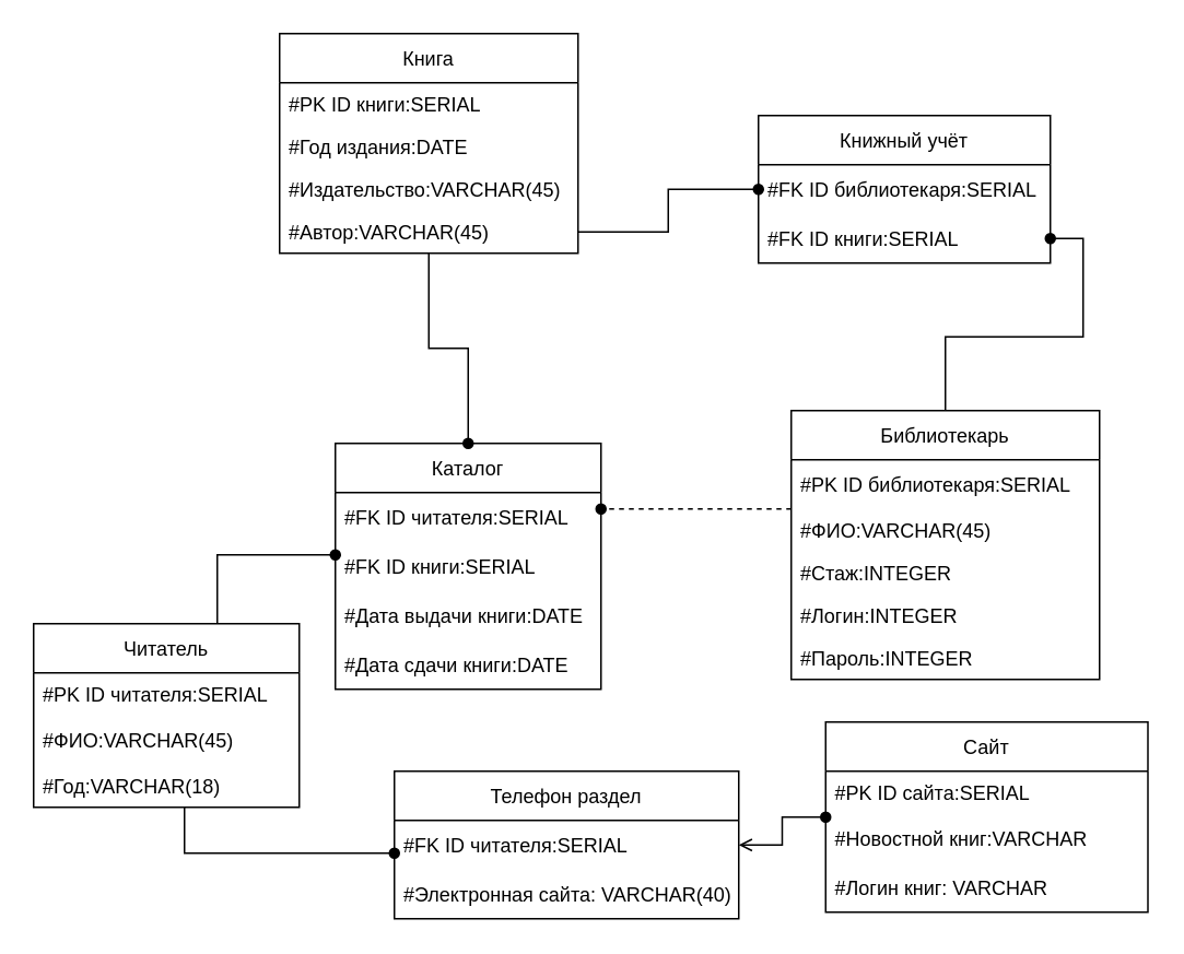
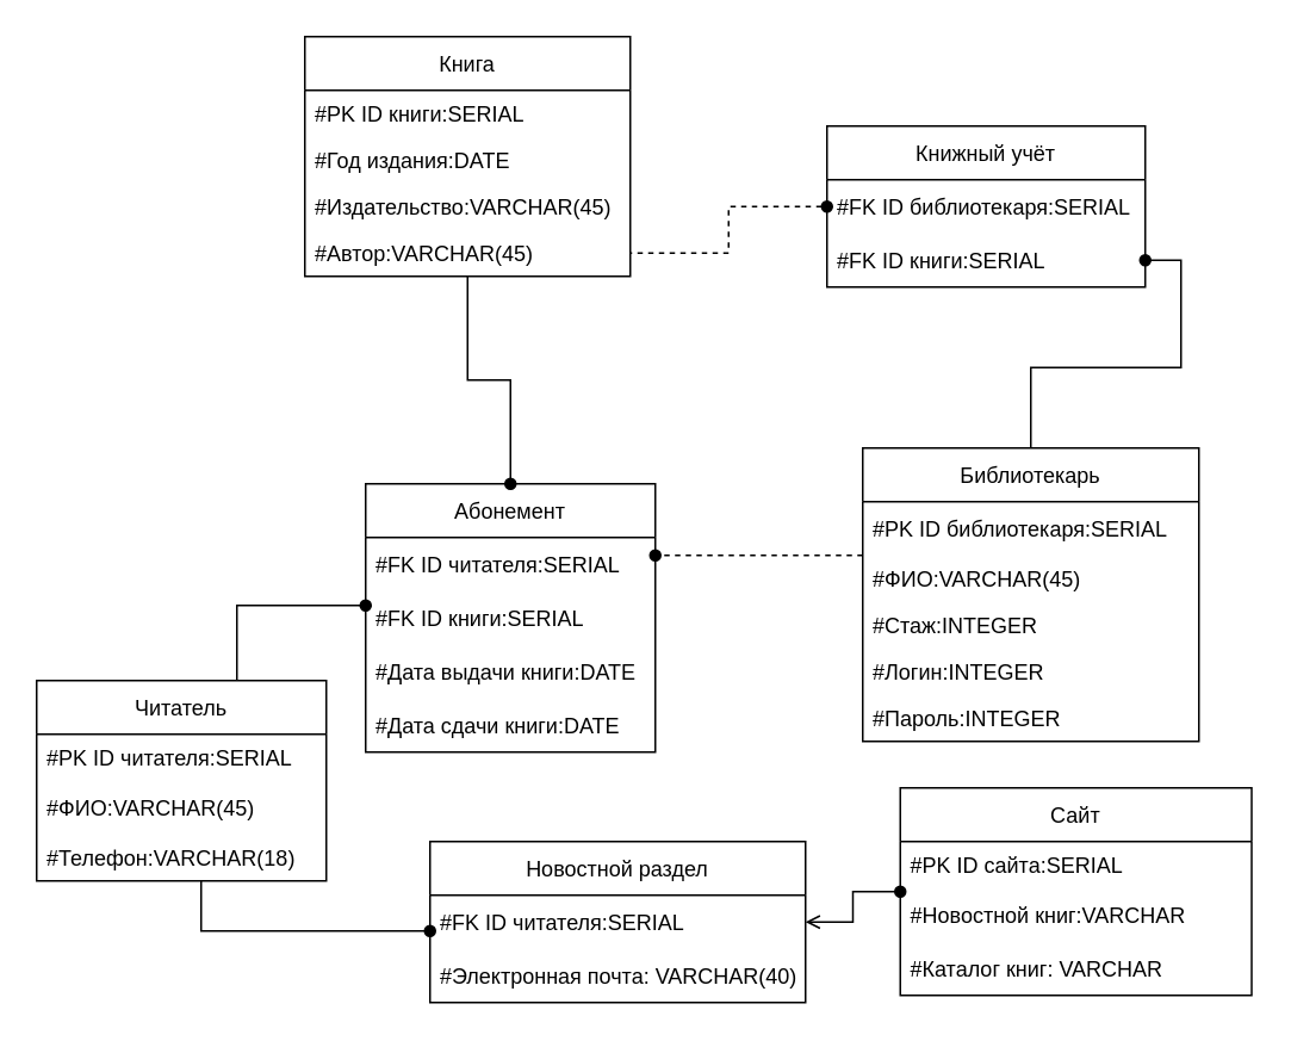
  <mxCell id="0" />
  <mxCell id="1" parent="0" />
  <mxCell id="2" value="" style="edgeStyle=orthogonalEdgeStyle;rounded=0;orthogonalLoop=1;jettySize=auto;html=1;endArrow=oval;endFill=1;startArrow=none;startFill=0;" parent="1" source="17" target="30" edge="1"><mxGeometry relative="1" as="geometry"><mxPoint x="210" y="540" as="targetPoint" /><Array as="points"><mxPoint x="112" y="520" /></Array><mxPoint x="182" y="500" as="sourcePoint" /></mxGeometry></mxCell>
  <mxCell id="3" value="" style="edgeStyle=orthogonalEdgeStyle;rounded=0;orthogonalLoop=1;jettySize=auto;html=1;endArrow=oval;endFill=1;startArrow=none;startFill=0;dashed=1;" parent="1" source="19" target="25" edge="1"><mxGeometry relative="1" as="geometry"><Array as="points"><mxPoint x="462" y="310" /><mxPoint x="462" y="310" /></Array><mxPoint x="472" y="315.034" as="sourcePoint" /><mxPoint x="362" y="310" as="targetPoint" /></mxGeometry></mxCell>
  <mxCell id="4" value="" style="edgeStyle=orthogonalEdgeStyle;rounded=0;orthogonalLoop=1;jettySize=auto;html=1;endArrow=none;endFill=0;startArrow=oval;startFill=1;" parent="1" source="25" target="14" edge="1"><mxGeometry relative="1" as="geometry"><Array as="points"><mxPoint x="132" y="338" /></Array><mxPoint x="202" y="338" as="sourcePoint" /><mxPoint x="132" y="405" as="targetPoint" /></mxGeometry></mxCell>
- <mxCell id="5" value="" style="edgeStyle=orthogonalEdgeStyle;rounded=0;orthogonalLoop=1;jettySize=auto;html=1;startArrow=oval;startFill=1;endArrow=none;endFill=0;" parent="1" source="6" target="13" edge="1"><mxGeometry relative="1" as="geometry" /></mxCell>
+ <mxCell id="5" value="" style="edgeStyle=orthogonalEdgeStyle;rounded=0;orthogonalLoop=1;jettySize=auto;html=1;startArrow=oval;startFill=1;endArrow=none;endFill=0;dashed=1;" parent="1" source="6" target="13" edge="1"><mxGeometry relative="1" as="geometry" /></mxCell>
  <mxCell id="6" value="Книжный учёт" style="swimlane;fontStyle=0;childLayout=stackLayout;horizontal=1;startSize=30;horizontalStack=0;resizeParent=1;resizeParentMax=0;resizeLast=0;collapsible=1;marginBottom=0;" parent="1" vertex="1"><mxGeometry x="462" y="70" width="178" height="90" as="geometry" /></mxCell>
  <mxCell id="7" value="#FK ID библиотекаря:SERIAL" style="text;strokeColor=none;fillColor=none;align=left;verticalAlign=middle;spacingLeft=4;spacingRight=4;overflow=hidden;points=[[0,0.5],[1,0.5]];portConstraint=eastwest;rotatable=0;" parent="6" vertex="1"><mxGeometry y="30" width="178" height="30" as="geometry" /></mxCell>
  <mxCell id="8" value="#FK ID книги:SERIAL" style="text;strokeColor=none;fillColor=none;align=left;verticalAlign=middle;spacingLeft=4;spacingRight=4;overflow=hidden;points=[[0,0.5],[1,0.5]];portConstraint=eastwest;rotatable=0;" parent="6" vertex="1"><mxGeometry y="60" width="178" height="30" as="geometry" /></mxCell>
  <mxCell id="9" value="Книга" style="swimlane;fontStyle=0;childLayout=stackLayout;horizontal=1;startSize=30;horizontalStack=0;resizeParent=1;resizeParentMax=0;resizeLast=0;collapsible=1;marginBottom=0;" parent="1" vertex="1"><mxGeometry x="170" y="20" width="182" height="134" as="geometry" /></mxCell>
  <mxCell id="10" value="#PK ID книги:SERIAL" style="text;strokeColor=none;fillColor=none;align=left;verticalAlign=top;spacingLeft=4;spacingRight=4;overflow=hidden;rotatable=0;points=[[0,0.5],[1,0.5]];portConstraint=eastwest;" parent="9" vertex="1"><mxGeometry y="30" width="182" height="26" as="geometry" /></mxCell>
  <mxCell id="11" value="#Год издания:DATE" style="text;strokeColor=none;fillColor=none;align=left;verticalAlign=top;spacingLeft=4;spacingRight=4;overflow=hidden;rotatable=0;points=[[0,0.5],[1,0.5]];portConstraint=eastwest;" parent="9" vertex="1"><mxGeometry y="56" width="182" height="26" as="geometry" /></mxCell>
  <mxCell id="12" value="#Издательство:VARCHAR(45)" style="text;strokeColor=none;fillColor=none;align=left;verticalAlign=top;spacingLeft=4;spacingRight=4;overflow=hidden;rotatable=0;points=[[0,0.5],[1,0.5]];portConstraint=eastwest;" parent="9" vertex="1"><mxGeometry y="82" width="182" height="26" as="geometry" /></mxCell>
  <mxCell id="13" value="#Автор:VARCHAR(45)" style="text;strokeColor=none;fillColor=none;align=left;verticalAlign=top;spacingLeft=4;spacingRight=4;overflow=hidden;rotatable=0;points=[[0,0.5],[1,0.5]];portConstraint=eastwest;" parent="9" vertex="1"><mxGeometry y="108" width="182" height="26" as="geometry" /></mxCell>
  <mxCell id="14" value="Читатель" style="swimlane;fontStyle=0;childLayout=stackLayout;horizontal=1;startSize=30;horizontalStack=0;resizeParent=1;resizeParentMax=0;resizeLast=0;collapsible=1;marginBottom=0;" parent="1" vertex="1"><mxGeometry x="20" y="380" width="162" height="112" as="geometry" /></mxCell>
  <mxCell id="15" value="#PK ID читателя:SERIAL" style="text;strokeColor=none;fillColor=none;align=left;verticalAlign=top;spacingLeft=4;spacingRight=4;overflow=hidden;rotatable=0;points=[[0,0.5],[1,0.5]];portConstraint=eastwest;" parent="14" vertex="1"><mxGeometry y="30" width="162" height="26" as="geometry" /></mxCell>
  <mxCell id="16" value="#ФИО:VARCHAR(45)" style="text;strokeColor=none;fillColor=none;align=left;verticalAlign=middle;spacingLeft=4;spacingRight=4;overflow=hidden;points=[[0,0.5],[1,0.5]];portConstraint=eastwest;rotatable=0;" parent="14" vertex="1"><mxGeometry y="56" width="162" height="30" as="geometry" /></mxCell>
- <mxCell id="17" value="#Год:VARCHAR(18)" style="text;strokeColor=none;fillColor=none;align=left;verticalAlign=top;spacingLeft=4;spacingRight=4;overflow=hidden;rotatable=0;points=[[0,0.5],[1,0.5]];portConstraint=eastwest;" parent="14" vertex="1"><mxGeometry y="86" width="162" height="26" as="geometry" /></mxCell>
+ <mxCell id="17" value="#Телефон:VARCHAR(18)" style="text;strokeColor=none;fillColor=none;align=left;verticalAlign=top;spacingLeft=4;spacingRight=4;overflow=hidden;rotatable=0;points=[[0,0.5],[1,0.5]];portConstraint=eastwest;" parent="14" vertex="1"><mxGeometry y="86" width="162" height="26" as="geometry" /></mxCell>
  <mxCell id="18" value="" style="edgeStyle=orthogonalEdgeStyle;rounded=0;orthogonalLoop=1;jettySize=auto;html=1;startArrow=none;startFill=0;endArrow=oval;endFill=1;" parent="1" source="19" target="8" edge="1"><mxGeometry relative="1" as="geometry" /></mxCell>
  <mxCell id="19" value="Библиотекарь" style="swimlane;fontStyle=0;childLayout=stackLayout;horizontal=1;startSize=30;horizontalStack=0;resizeParent=1;resizeParentMax=0;resizeLast=0;collapsible=1;marginBottom=0;" parent="1" vertex="1"><mxGeometry x="482" y="250" width="188" height="164" as="geometry" /></mxCell>
  <mxCell id="20" value="#PK ID библиотекаря:SERIAL" style="text;strokeColor=none;fillColor=none;align=left;verticalAlign=middle;spacingLeft=4;spacingRight=4;overflow=hidden;points=[[0,0.5],[1,0.5]];portConstraint=eastwest;rotatable=0;" parent="19" vertex="1"><mxGeometry y="30" width="188" height="30" as="geometry" /></mxCell>
  <mxCell id="21" value="#ФИО:VARCHAR(45)" style="text;strokeColor=none;fillColor=none;align=left;verticalAlign=top;spacingLeft=4;spacingRight=4;overflow=hidden;rotatable=0;points=[[0,0.5],[1,0.5]];portConstraint=eastwest;" parent="19" vertex="1"><mxGeometry y="60" width="188" height="26" as="geometry" /></mxCell>
  <mxCell id="22" value="#Стаж:INTEGER" style="text;strokeColor=none;fillColor=none;align=left;verticalAlign=top;spacingLeft=4;spacingRight=4;overflow=hidden;rotatable=0;points=[[0,0.5],[1,0.5]];portConstraint=eastwest;" parent="19" vertex="1"><mxGeometry y="86" width="188" height="26" as="geometry" /></mxCell>
  <mxCell id="23" value="#Логин:INTEGER" style="text;strokeColor=none;fillColor=none;align=left;verticalAlign=top;spacingLeft=4;spacingRight=4;overflow=hidden;rotatable=0;points=[[0,0.5],[1,0.5]];portConstraint=eastwest;" parent="19" vertex="1"><mxGeometry y="112" width="188" height="26" as="geometry" /></mxCell>
  <mxCell id="24" value="#Пароль:INTEGER" style="text;strokeColor=none;fillColor=none;align=left;verticalAlign=top;spacingLeft=4;spacingRight=4;overflow=hidden;rotatable=0;points=[[0,0.5],[1,0.5]];portConstraint=eastwest;" parent="19" vertex="1"><mxGeometry y="138" width="188" height="26" as="geometry" /></mxCell>
- <mxCell id="25" value="Каталог" style="swimlane;fontStyle=0;childLayout=stackLayout;horizontal=1;startSize=30;horizontalStack=0;resizeParent=1;resizeParentMax=0;resizeLast=0;collapsible=1;marginBottom=0;" parent="1" vertex="1"><mxGeometry x="204" y="270" width="162" height="150" as="geometry" /></mxCell>
+ <mxCell id="25" value="Абонемент" style="swimlane;fontStyle=0;childLayout=stackLayout;horizontal=1;startSize=30;horizontalStack=0;resizeParent=1;resizeParentMax=0;resizeLast=0;collapsible=1;marginBottom=0;" parent="1" vertex="1"><mxGeometry x="204" y="270" width="162" height="150" as="geometry" /></mxCell>
  <mxCell id="26" value="#FK ID читателя:SERIAL" style="text;strokeColor=none;fillColor=none;align=left;verticalAlign=middle;spacingLeft=4;spacingRight=4;overflow=hidden;points=[[0,0.5],[1,0.5]];portConstraint=eastwest;rotatable=0;" parent="25" vertex="1"><mxGeometry y="30" width="162" height="30" as="geometry" /></mxCell>
  <mxCell id="27" value="#FK ID книги:SERIAL" style="text;strokeColor=none;fillColor=none;align=left;verticalAlign=middle;spacingLeft=4;spacingRight=4;overflow=hidden;points=[[0,0.5],[1,0.5]];portConstraint=eastwest;rotatable=0;" parent="25" vertex="1"><mxGeometry y="60" width="162" height="30" as="geometry" /></mxCell>
  <mxCell id="28" value="#Дата выдачи книги:DATE" style="text;strokeColor=none;fillColor=none;align=left;verticalAlign=middle;spacingLeft=4;spacingRight=4;overflow=hidden;points=[[0,0.5],[1,0.5]];portConstraint=eastwest;rotatable=0;" parent="25" vertex="1"><mxGeometry y="90" width="162" height="30" as="geometry" /></mxCell>
  <mxCell id="29" value="#Дата сдачи книги:DATE" style="text;strokeColor=none;fillColor=none;align=left;verticalAlign=middle;spacingLeft=4;spacingRight=4;overflow=hidden;points=[[0,0.5],[1,0.5]];portConstraint=eastwest;rotatable=0;" parent="25" vertex="1"><mxGeometry y="120" width="162" height="30" as="geometry" /></mxCell>
- <mxCell id="30" value="Телефон раздел" style="swimlane;fontStyle=0;childLayout=stackLayout;horizontal=1;startSize=30;horizontalStack=0;resizeParent=1;resizeParentMax=0;resizeLast=0;collapsible=1;marginBottom=0;" parent="1" vertex="1"><mxGeometry x="240" y="470" width="210" height="90" as="geometry" /></mxCell>
+ <mxCell id="30" value="Новостной раздел" style="swimlane;fontStyle=0;childLayout=stackLayout;horizontal=1;startSize=30;horizontalStack=0;resizeParent=1;resizeParentMax=0;resizeLast=0;collapsible=1;marginBottom=0;" parent="1" vertex="1"><mxGeometry x="240" y="470" width="210" height="90" as="geometry" /></mxCell>
  <mxCell id="31" value="#FK ID читателя:SERIAL" style="text;strokeColor=none;fillColor=none;align=left;verticalAlign=middle;spacingLeft=4;spacingRight=4;overflow=hidden;points=[[0,0.5],[1,0.5]];portConstraint=eastwest;rotatable=0;" parent="30" vertex="1"><mxGeometry y="30" width="210" height="30" as="geometry" /></mxCell>
- <mxCell id="32" value="#Электронная сайта: VARCHAR(40)" style="text;strokeColor=none;fillColor=none;align=left;verticalAlign=middle;spacingLeft=4;spacingRight=4;overflow=hidden;points=[[0,0.5],[1,0.5]];portConstraint=eastwest;rotatable=0;" parent="30" vertex="1"><mxGeometry y="60" width="210" height="30" as="geometry" /></mxCell>
+ <mxCell id="32" value="#Электронная почта: VARCHAR(40)" style="text;strokeColor=none;fillColor=none;align=left;verticalAlign=middle;spacingLeft=4;spacingRight=4;overflow=hidden;points=[[0,0.5],[1,0.5]];portConstraint=eastwest;rotatable=0;" parent="30" vertex="1"><mxGeometry y="60" width="210" height="30" as="geometry" /></mxCell>
  <mxCell id="33" value="" style="edgeStyle=orthogonalEdgeStyle;rounded=0;orthogonalLoop=1;jettySize=auto;html=1;startArrow=oval;startFill=1;endArrow=open;endFill=0;" parent="1" source="34" target="30" edge="1"><mxGeometry relative="1" as="geometry"><Array as="points" /><mxPoint x="460" y="590" as="sourcePoint" /><mxPoint x="460" y="510" as="targetPoint" /></mxGeometry></mxCell>
  <mxCell id="34" value="Сайт" style="swimlane;fontStyle=0;childLayout=stackLayout;horizontal=1;startSize=30;horizontalStack=0;resizeParent=1;resizeParentMax=0;resizeLast=0;collapsible=1;marginBottom=0;" parent="1" vertex="1"><mxGeometry x="503" y="440" width="196.5" height="116" as="geometry" /></mxCell>
  <mxCell id="35" value="#PK ID сайта:SERIAL" style="text;strokeColor=none;fillColor=none;align=left;verticalAlign=top;spacingLeft=4;spacingRight=4;overflow=hidden;rotatable=0;points=[[0,0.5],[1,0.5]];portConstraint=eastwest;" parent="34" vertex="1"><mxGeometry y="30" width="196.5" height="26" as="geometry" /></mxCell>
  <mxCell id="36" value="#Новостной книг:VARCHAR" style="text;strokeColor=none;fillColor=none;align=left;verticalAlign=middle;spacingLeft=4;spacingRight=4;overflow=hidden;points=[[0,0.5],[1,0.5]];portConstraint=eastwest;rotatable=0;" parent="34" vertex="1"><mxGeometry y="56" width="196.5" height="30" as="geometry" /></mxCell>
- <mxCell id="37" value="#Логин книг: VARCHAR" style="text;strokeColor=none;fillColor=none;align=left;verticalAlign=middle;spacingLeft=4;spacingRight=4;overflow=hidden;points=[[0,0.5],[1,0.5]];portConstraint=eastwest;rotatable=0;" parent="34" vertex="1"><mxGeometry y="86" width="196.5" height="30" as="geometry" /></mxCell>
+ <mxCell id="37" value="#Каталог книг: VARCHAR" style="text;strokeColor=none;fillColor=none;align=left;verticalAlign=middle;spacingLeft=4;spacingRight=4;overflow=hidden;points=[[0,0.5],[1,0.5]];portConstraint=eastwest;rotatable=0;" parent="34" vertex="1"><mxGeometry y="86" width="196.5" height="30" as="geometry" /></mxCell>
  <mxCell id="38" value="" style="edgeStyle=orthogonalEdgeStyle;rounded=0;orthogonalLoop=1;jettySize=auto;html=1;endArrow=oval;endFill=1;startArrow=none;startFill=0;" parent="1" source="9" target="25" edge="1"><mxGeometry relative="1" as="geometry"><mxPoint x="282" y="267" as="targetPoint" /><Array as="points" /><mxPoint x="282" y="148" as="sourcePoint" /></mxGeometry></mxCell>
